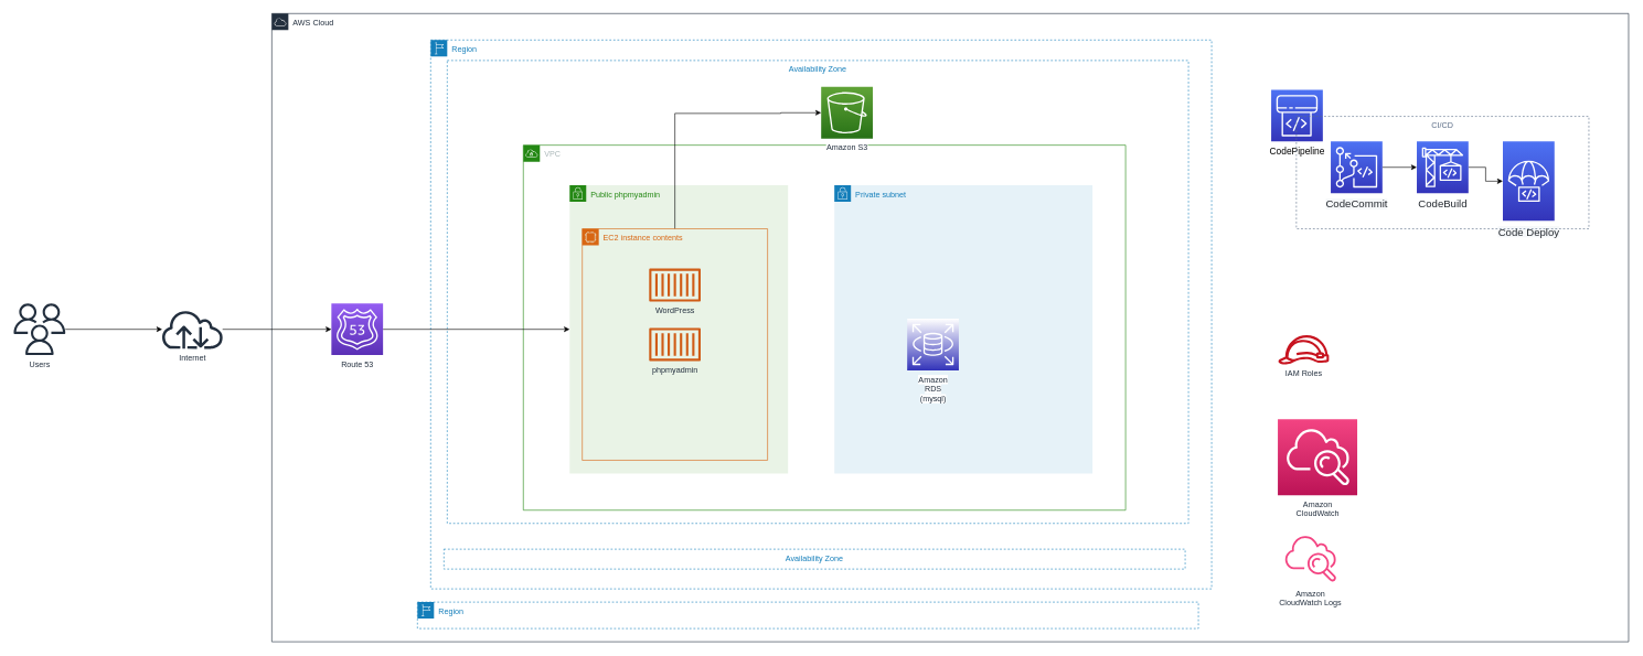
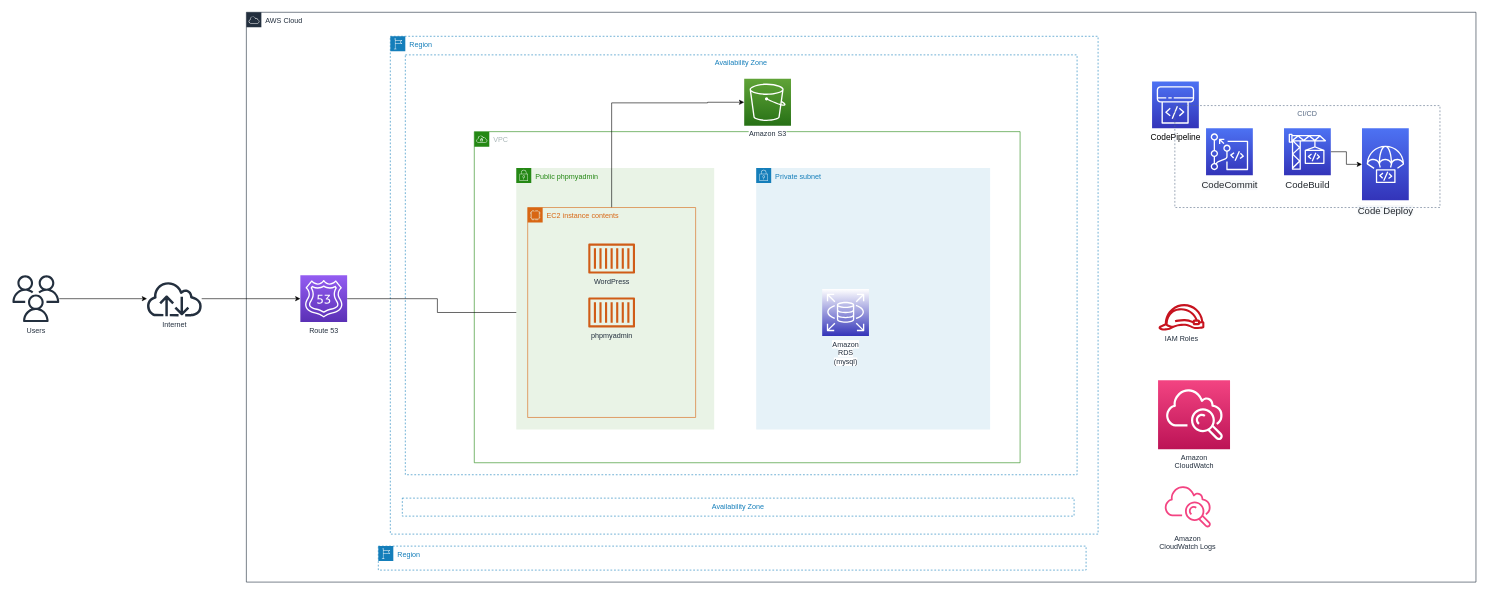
  <mxCell id="0" />
  <mxCell id="1" parent="0" />
  <mxCell id="2" value="VPC" style="points=[[0,0],[0.25,0],[0.5,0],[0.75,0],[1,0],[1,0.25],[1,0.5],[1,0.75],[1,1],[0.75,1],[0.5,1],[0.25,1],[0,1],[0,0.75],[0,0.5],[0,0.25]];outlineConnect=0;gradientColor=none;html=1;whiteSpace=wrap;fontSize=12;fontStyle=0;shape=mxgraph.aws4.group;grIcon=mxgraph.aws4.group_vpc;strokeColor=#248814;fillColor=none;verticalAlign=top;align=left;spacingLeft=30;fontColor=#AAB7B8;dashed=0;" parent="1" vertex="1"><mxGeometry x="790" y="219" width="910" height="552" as="geometry" /></mxCell>
  <mxCell id="3" value="Availability Zone" style="fillColor=none;strokeColor=#147EBA;dashed=1;verticalAlign=top;fontStyle=0;fontColor=#147EBA;" parent="1" vertex="1"><mxGeometry x="675" y="91" width="1120" height="700" as="geometry" /></mxCell>
  <mxCell id="4" value="AWS Cloud" style="points=[[0,0],[0.25,0],[0.5,0],[0.75,0],[1,0],[1,0.25],[1,0.5],[1,0.75],[1,1],[0.75,1],[0.5,1],[0.25,1],[0,1],[0,0.75],[0,0.5],[0,0.25]];outlineConnect=0;gradientColor=none;html=1;whiteSpace=wrap;fontSize=12;fontStyle=0;shape=mxgraph.aws4.group;grIcon=mxgraph.aws4.group_aws_cloud;strokeColor=#232F3E;fillColor=none;verticalAlign=top;align=left;spacingLeft=30;fontColor=#232F3E;dashed=0;rounded=0;shadow=0;glass=0;labelBackgroundColor=none;comic=0;sketch=0;" parent="1" vertex="1"><mxGeometry x="410" y="20" width="2050" height="950" as="geometry" /></mxCell>
  <mxCell id="5" value="Region" style="points=[[0,0],[0.25,0],[0.5,0],[0.75,0],[1,0],[1,0.25],[1,0.5],[1,0.75],[1,1],[0.75,1],[0.5,1],[0.25,1],[0,1],[0,0.75],[0,0.5],[0,0.25]];outlineConnect=0;gradientColor=none;html=1;whiteSpace=wrap;fontSize=12;fontStyle=0;shape=mxgraph.aws4.group;grIcon=mxgraph.aws4.group_region;strokeColor=#147EBA;fillColor=none;verticalAlign=top;align=left;spacingLeft=30;fontColor=#147EBA;dashed=1;" parent="1" vertex="1"><mxGeometry x="650" y="60" width="1180" height="830" as="geometry" /></mxCell>
  <mxCell id="6" value="Amazon S3" style="outlineConnect=0;fontColor=#232F3E;gradientColor=#60A337;gradientDirection=north;fillColor=#277116;strokeColor=#ffffff;dashed=0;verticalLabelPosition=bottom;verticalAlign=top;align=center;html=1;fontSize=12;fontStyle=0;aspect=fixed;shape=mxgraph.aws4.resourceIcon;resIcon=mxgraph.aws4.s3;labelBackgroundColor=#ffffff;" parent="1" vertex="1"><mxGeometry x="1240" y="131" width="78" height="78" as="geometry" /></mxCell>
  <mxCell id="7" value="Amazon&lt;br&gt;CloudWatch&lt;br&gt;" style="outlineConnect=0;fontColor=#232F3E;gradientColor=#F34482;gradientDirection=north;fillColor=#BC1356;strokeColor=#ffffff;dashed=0;verticalLabelPosition=bottom;verticalAlign=top;align=center;html=1;fontSize=12;fontStyle=0;aspect=fixed;shape=mxgraph.aws4.resourceIcon;resIcon=mxgraph.aws4.cloudwatch;labelBackgroundColor=#ffffff;" parent="1" vertex="1"><mxGeometry x="1930" y="633.5" width="120" height="115" as="geometry" /></mxCell>
  <mxCell id="8" value="IAM Roles" style="outlineConnect=0;fontColor=#232F3E;gradientColor=none;fillColor=#C7131F;strokeColor=none;dashed=0;verticalLabelPosition=bottom;verticalAlign=top;align=center;html=1;fontSize=12;fontStyle=0;aspect=fixed;pointerEvents=1;shape=mxgraph.aws4.role;labelBackgroundColor=#ffffff;" parent="1" vertex="1"><mxGeometry x="1930" y="506.5" width="78" height="44" as="geometry" /></mxCell>
  <mxCell id="9" value="Amazon&lt;br&gt;CloudWatch Logs&lt;br&gt;" style="outlineConnect=0;fontColor=#232F3E;gradientColor=none;gradientDirection=north;fillColor=#F34482;strokeColor=none;dashed=0;verticalLabelPosition=bottom;verticalAlign=top;align=center;html=1;fontSize=12;fontStyle=0;aspect=fixed;shape=mxgraph.aws4.cloudwatch;labelBackgroundColor=#ffffff;" parent="1" vertex="1"><mxGeometry x="1940" y="805.5" width="78" height="78" as="geometry" /></mxCell>
- <mxCell id="10" style="edgeStyle=orthogonalEdgeStyle;rounded=0;orthogonalLoop=1;jettySize=auto;html=1;" parent="1" source="11" target="17" edge="1"><mxGeometry relative="1" as="geometry" /></mxCell>
+ <mxCell id="10" style="edgeStyle=orthogonalEdgeStyle;rounded=0;orthogonalLoop=1;jettySize=auto;html=1;" parent="1" source="11" target="19" edge="1"><mxGeometry relative="1" as="geometry" /></mxCell>
  <mxCell id="11" value="Route 53" style="outlineConnect=0;fontColor=#232F3E;gradientColor=#945DF2;gradientDirection=north;fillColor=#5A30B5;strokeColor=#ffffff;dashed=0;verticalLabelPosition=bottom;verticalAlign=top;align=center;html=1;fontSize=12;fontStyle=0;aspect=fixed;shape=mxgraph.aws4.resourceIcon;resIcon=mxgraph.aws4.route_53;rounded=0;shadow=0;glass=0;labelBackgroundColor=none;comic=0;sketch=0;" parent="1" vertex="1"><mxGeometry x="500" y="458.5" width="78" height="78" as="geometry" /></mxCell>
  <mxCell id="12" style="edgeStyle=orthogonalEdgeStyle;rounded=0;orthogonalLoop=1;jettySize=auto;html=1;fontSize=24;fontColor=#000000;" parent="1" source="13" target="11" edge="1"><mxGeometry relative="1" as="geometry" /></mxCell>
  <mxCell id="13" value="Internet" style="outlineConnect=0;fontColor=#232F3E;gradientColor=none;fillColor=#232F3E;strokeColor=none;dashed=0;verticalLabelPosition=bottom;verticalAlign=top;align=center;html=1;fontSize=12;fontStyle=0;aspect=fixed;pointerEvents=1;shape=mxgraph.aws4.internet;rounded=0;shadow=0;glass=0;labelBackgroundColor=none;comic=0;sketch=0;" parent="1" vertex="1"><mxGeometry x="242" y="468" width="95.88" height="59" as="geometry" /></mxCell>
  <mxCell id="14" value="" style="edgeStyle=orthogonalEdgeStyle;rounded=0;orthogonalLoop=1;jettySize=auto;html=1;fontSize=24;fontColor=#000000;" parent="1" source="15" target="13" edge="1"><mxGeometry relative="1" as="geometry"><mxPoint x="190" y="497.5" as="targetPoint" /></mxGeometry></mxCell>
  <mxCell id="15" value="Users" style="outlineConnect=0;fontColor=#232F3E;gradientColor=none;fillColor=#232F3E;strokeColor=none;dashed=0;verticalLabelPosition=bottom;verticalAlign=top;align=center;html=1;fontSize=12;fontStyle=0;aspect=fixed;pointerEvents=1;shape=mxgraph.aws4.users;rounded=0;shadow=0;glass=0;labelBackgroundColor=none;comic=0;sketch=0;" parent="1" vertex="1"><mxGeometry x="20" y="458.5" width="78" height="78" as="geometry" /></mxCell>
  <mxCell id="16" value="Private subnet" style="points=[[0,0],[0.25,0],[0.5,0],[0.75,0],[1,0],[1,0.25],[1,0.5],[1,0.75],[1,1],[0.75,1],[0.5,1],[0.25,1],[0,1],[0,0.75],[0,0.5],[0,0.25]];outlineConnect=0;gradientColor=none;html=1;whiteSpace=wrap;fontSize=12;fontStyle=0;shape=mxgraph.aws4.group;grIcon=mxgraph.aws4.group_security_group;grStroke=0;strokeColor=#147EBA;fillColor=#E6F2F8;verticalAlign=top;align=left;spacingLeft=30;fontColor=#147EBA;dashed=0;" parent="1" vertex="1"><mxGeometry x="1260" y="279.5" width="390" height="436" as="geometry" /></mxCell>
  <mxCell id="17" value="Public phpmyadmin" style="points=[[0,0],[0.25,0],[0.5,0],[0.75,0],[1,0],[1,0.25],[1,0.5],[1,0.75],[1,1],[0.75,1],[0.5,1],[0.25,1],[0,1],[0,0.75],[0,0.5],[0,0.25]];outlineConnect=0;gradientColor=none;html=1;whiteSpace=wrap;fontSize=12;fontStyle=0;shape=mxgraph.aws4.group;grIcon=mxgraph.aws4.group_security_group;grStroke=0;strokeColor=#248814;fillColor=#E9F3E6;verticalAlign=top;align=left;spacingLeft=30;fontColor=#248814;dashed=0;" parent="1" vertex="1"><mxGeometry x="860" y="279.5" width="330" height="436" as="geometry" /></mxCell>
  <mxCell id="18" style="edgeStyle=orthogonalEdgeStyle;rounded=0;orthogonalLoop=1;jettySize=auto;html=1;exitX=0.5;exitY=0;exitDx=0;exitDy=0;" parent="1" source="19" target="6" edge="1"><mxGeometry relative="1" as="geometry"><Array as="points"><mxPoint x="1019" y="171" /><mxPoint x="1179" y="171" /></Array></mxGeometry></mxCell>
  <mxCell id="19" value="EC2 instance contents" style="points=[[0,0],[0.25,0],[0.5,0],[0.75,0],[1,0],[1,0.25],[1,0.5],[1,0.75],[1,1],[0.75,1],[0.5,1],[0.25,1],[0,1],[0,0.75],[0,0.5],[0,0.25]];outlineConnect=0;gradientColor=none;html=1;whiteSpace=wrap;fontSize=12;fontStyle=0;shape=mxgraph.aws4.group;grIcon=mxgraph.aws4.group_ec2_instance_contents;strokeColor=#D86613;fillColor=none;verticalAlign=top;align=left;spacingLeft=30;fontColor=#D86613;dashed=0;rounded=0;shadow=0;glass=0;labelBackgroundColor=none;comic=0;sketch=0;" parent="1" vertex="1"><mxGeometry x="879" y="345.5" width="280" height="350" as="geometry" /></mxCell>
  <mxCell id="20" value="WordPress" style="outlineConnect=0;fontColor=#232F3E;gradientColor=none;fillColor=#D05C17;strokeColor=none;dashed=0;verticalLabelPosition=bottom;verticalAlign=top;align=center;html=1;fontSize=12;fontStyle=0;aspect=fixed;pointerEvents=1;shape=mxgraph.aws4.container_1;" parent="1" vertex="1"><mxGeometry x="980" y="405.5" width="78" height="50" as="geometry" /></mxCell>
  <mxCell id="21" value="&lt;span style=&quot;background-color: rgb(255 , 255 , 255)&quot;&gt;Amazon&lt;/span&gt;&lt;br&gt;&lt;span style=&quot;background-color: rgb(255 , 255 , 255)&quot;&gt;RDS&lt;br&gt;(mysql)&lt;/span&gt;" style="outlineConnect=0;fontColor=#232F3E;gradientDirection=north;fillColor=#3334B9;strokeColor=#ffffff;dashed=0;verticalLabelPosition=bottom;verticalAlign=top;align=center;html=1;fontSize=12;fontStyle=0;aspect=fixed;shape=mxgraph.aws4.resourceIcon;resIcon=mxgraph.aws4.rds;rounded=0;shadow=0;glass=0;labelBackgroundColor=none;comic=0;sketch=0;gradientColor=#ffffff;" parent="1" vertex="1"><mxGeometry x="1370" y="481.5" width="78" height="78" as="geometry" /></mxCell>
  <mxCell id="22" value="phpmyadmin" style="outlineConnect=0;fontColor=#232F3E;gradientColor=none;fillColor=#D05C17;strokeColor=none;dashed=0;verticalLabelPosition=bottom;verticalAlign=top;align=center;html=1;fontSize=12;fontStyle=0;aspect=fixed;pointerEvents=1;shape=mxgraph.aws4.container_1;" parent="1" vertex="1"><mxGeometry x="980" y="495.5" width="78" height="50" as="geometry" /></mxCell>
  <mxCell id="23" value="Availability Zone" style="fillColor=none;strokeColor=#147EBA;dashed=1;verticalAlign=top;fontStyle=0;fontColor=#147EBA;" parent="1" vertex="1"><mxGeometry x="670" y="830" width="1120" height="30" as="geometry" /></mxCell>
  <mxCell id="24" value="Region" style="points=[[0,0],[0.25,0],[0.5,0],[0.75,0],[1,0],[1,0.25],[1,0.5],[1,0.75],[1,1],[0.75,1],[0.5,1],[0.25,1],[0,1],[0,0.75],[0,0.5],[0,0.25]];outlineConnect=0;gradientColor=none;html=1;whiteSpace=wrap;fontSize=12;fontStyle=0;shape=mxgraph.aws4.group;grIcon=mxgraph.aws4.group_region;strokeColor=#147EBA;fillColor=none;verticalAlign=top;align=left;spacingLeft=30;fontColor=#147EBA;dashed=1;" parent="1" vertex="1"><mxGeometry x="630" y="910" width="1180" height="40" as="geometry" /></mxCell>
- <mxCell id="25" style="edgeStyle=orthogonalEdgeStyle;rounded=0;orthogonalLoop=1;jettySize=auto;html=1;" edge="1" parent="1" source="26" target="28"><mxGeometry relative="1" as="geometry"><mxPoint x="2110" y="252.5" as="targetPoint" /></mxGeometry></mxCell>
  <mxCell id="26" value="&lt;span style=&quot;color: rgb(36 , 41 , 47) ; font-family: , &amp;#34;blinkmacsystemfont&amp;#34; , &amp;#34;segoe ui&amp;#34; , &amp;#34;helvetica&amp;#34; , &amp;#34;arial&amp;#34; , sans-serif , &amp;#34;apple color emoji&amp;#34; , &amp;#34;segoe ui emoji&amp;#34; ; font-size: 16px ; background-color: rgb(246 , 248 , 250)&quot;&gt;CodeCommit&lt;/span&gt;" style="outlineConnect=0;fontColor=#232F3E;gradientColor=#4D72F3;gradientDirection=north;fillColor=#3334B9;strokeColor=#ffffff;dashed=0;verticalLabelPosition=bottom;verticalAlign=top;align=center;html=1;fontSize=12;fontStyle=0;aspect=fixed;shape=mxgraph.aws4.resourceIcon;resIcon=mxgraph.aws4.codecommit;" vertex="1" parent="1"><mxGeometry x="2010" y="213.5" width="78" height="78" as="geometry" /></mxCell>
  <mxCell id="27" style="edgeStyle=orthogonalEdgeStyle;rounded=0;orthogonalLoop=1;jettySize=auto;html=1;" edge="1" parent="1" source="28" target="29"><mxGeometry relative="1" as="geometry" /></mxCell>
  <mxCell id="28" value="&lt;span style=&quot;color: rgb(36 , 41 , 47) ; font-family: , &amp;#34;blinkmacsystemfont&amp;#34; , &amp;#34;segoe ui&amp;#34; , &amp;#34;helvetica&amp;#34; , &amp;#34;arial&amp;#34; , sans-serif , &amp;#34;apple color emoji&amp;#34; , &amp;#34;segoe ui emoji&amp;#34; ; font-size: 16px ; background-color: rgb(255 , 255 , 255)&quot;&gt;CodeBuild&lt;/span&gt;" style="outlineConnect=0;fontColor=#232F3E;gradientColor=#4D72F3;gradientDirection=north;fillColor=#3334B9;strokeColor=#ffffff;dashed=0;verticalLabelPosition=bottom;verticalAlign=top;align=center;html=1;fontSize=12;fontStyle=0;aspect=fixed;shape=mxgraph.aws4.resourceIcon;resIcon=mxgraph.aws4.codebuild;" vertex="1" parent="1"><mxGeometry x="2140" y="213.5" width="78" height="78" as="geometry" /></mxCell>
  <mxCell id="29" value="&lt;span style=&quot;color: rgb(36 , 41 , 47) ; font-family: , &amp;#34;blinkmacsystemfont&amp;#34; , &amp;#34;segoe ui&amp;#34; , &amp;#34;helvetica&amp;#34; , &amp;#34;arial&amp;#34; , sans-serif , &amp;#34;apple color emoji&amp;#34; , &amp;#34;segoe ui emoji&amp;#34; ; font-size: 16px ; background-color: rgb(246 , 248 , 250)&quot;&gt;Code Deploy&lt;/span&gt;" style="outlineConnect=0;fontColor=#232F3E;gradientColor=#4D72F3;gradientDirection=north;fillColor=#3334B9;strokeColor=#ffffff;dashed=0;verticalLabelPosition=bottom;verticalAlign=top;align=center;html=1;fontSize=12;fontStyle=0;aspect=fixed;shape=mxgraph.aws4.resourceIcon;resIcon=mxgraph.aws4.codedeploy;" vertex="1" parent="1"><mxGeometry x="2270" y="213.5" width="78" height="120" as="geometry" /></mxCell>
  <mxCell id="30" value="&lt;span style=&quot;color: rgb(0 , 0 , 0) ; font-family: , &amp;#34;blinkmacsystemfont&amp;#34; , &amp;#34;segoe wpc&amp;#34; , &amp;#34;segoe ui&amp;#34; , , &amp;#34;ubuntu&amp;#34; , &amp;#34;droid sans&amp;#34; , sans-serif ; font-size: 14px&quot;&gt;CodePipeline&lt;/span&gt;" style="outlineConnect=0;fontColor=#232F3E;gradientColor=#4D72F3;gradientDirection=north;fillColor=#3334B9;strokeColor=#ffffff;dashed=0;verticalLabelPosition=bottom;verticalAlign=top;align=center;html=1;fontSize=12;fontStyle=0;aspect=fixed;shape=mxgraph.aws4.resourceIcon;resIcon=mxgraph.aws4.codepipeline;" vertex="1" parent="1"><mxGeometry x="1920" y="135.5" width="78" height="78" as="geometry" /></mxCell>
  <mxCell id="31" value="CI/CD" style="fillColor=none;strokeColor=#5A6C86;dashed=1;verticalAlign=top;fontStyle=0;fontColor=#5A6C86;" vertex="1" parent="1"><mxGeometry x="1958" y="175.5" width="442" height="170" as="geometry" /></mxCell>
